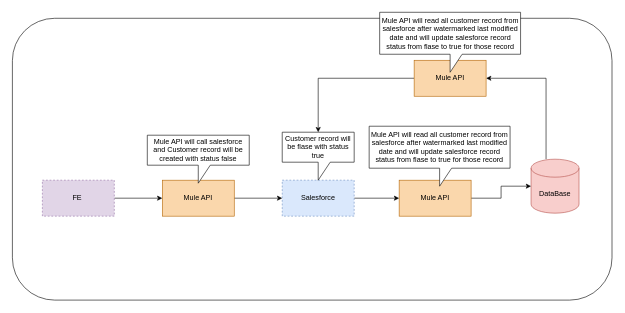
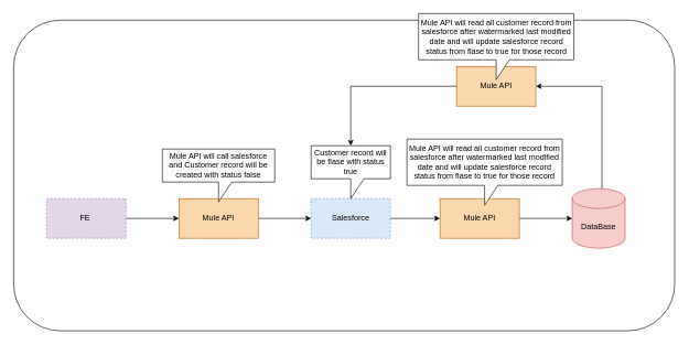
  <mxCell id="0" />
  <mxCell id="1" parent="0" />
  <mxCell id="2" value="" style="rounded=1;whiteSpace=wrap;html=1;" parent="1" vertex="1"><mxGeometry x="20" y="30" width="1000" height="470" as="geometry" /></mxCell>
  <mxCell id="3" value="" style="edgeStyle=orthogonalEdgeStyle;rounded=0;orthogonalLoop=1;jettySize=auto;html=1;" parent="1" source="4" target="6" edge="1"><mxGeometry relative="1" as="geometry" /></mxCell>
  <mxCell id="4" value="FE&amp;nbsp;" style="rounded=0;whiteSpace=wrap;html=1;fillColor=#e1d5e7;strokeColor=#9673a6;dashed=1;" parent="1" vertex="1"><mxGeometry x="70" y="300" width="120" height="60" as="geometry" /></mxCell>
  <mxCell id="5" value="" style="edgeStyle=orthogonalEdgeStyle;rounded=0;orthogonalLoop=1;jettySize=auto;html=1;" parent="1" source="6" target="8" edge="1"><mxGeometry relative="1" as="geometry" /></mxCell>
  <mxCell id="6" value="Mule API" style="rounded=0;whiteSpace=wrap;html=1;fillColor=#fad7ac;strokeColor=#b46504;" parent="1" vertex="1"><mxGeometry x="270" y="300" width="120" height="60" as="geometry" /></mxCell>
  <mxCell id="7" style="edgeStyle=orthogonalEdgeStyle;rounded=0;orthogonalLoop=1;jettySize=auto;html=1;" edge="1" parent="1" source="8" target="13"><mxGeometry relative="1" as="geometry" /></mxCell>
  <mxCell id="8" value="Salesforce" style="rounded=0;whiteSpace=wrap;html=1;fillColor=#dae8fc;strokeColor=#6c8ebf;dashed=1;" parent="1" vertex="1"><mxGeometry x="470" y="300" width="120" height="60" as="geometry" /></mxCell>
  <mxCell id="9" value="Customer record will be flase with status true" style="shape=callout;whiteSpace=wrap;html=1;perimeter=calloutPerimeter;" parent="1" vertex="1"><mxGeometry x="470" y="220" width="120" height="80" as="geometry" /></mxCell>
  <mxCell id="10" style="edgeStyle=orthogonalEdgeStyle;rounded=0;orthogonalLoop=1;jettySize=auto;html=1;entryX=1;entryY=0.5;entryDx=0;entryDy=0;" edge="1" parent="1" source="11" target="15"><mxGeometry relative="1" as="geometry"><Array as="points"><mxPoint x="910" y="130" /></Array></mxGeometry></mxCell>
- <mxCell id="11" value="DataBase" style="shape=cylinder3;whiteSpace=wrap;html=1;boundedLbl=1;backgroundOutline=1;size=15;fillColor=#f8cecc;strokeColor=#b85450;" vertex="1" parent="1"><mxGeometry x="885" y="265" width="80" height="90" as="geometry" /></mxCell>
+ <mxCell id="11" value="DataBase" style="shape=cylinder3;whiteSpace=wrap;html=1;boundedLbl=1;backgroundOutline=1;size=15;fillColor=#f8cecc;strokeColor=#b85450;" vertex="1" parent="1"><mxGeometry x="865" y="285" width="80" height="90" as="geometry" /></mxCell>
  <mxCell id="12" style="edgeStyle=orthogonalEdgeStyle;rounded=0;orthogonalLoop=1;jettySize=auto;html=1;entryX=0;entryY=0.5;entryDx=0;entryDy=0;entryPerimeter=0;" edge="1" parent="1" source="13" target="11"><mxGeometry relative="1" as="geometry" /></mxCell>
  <mxCell id="13" value="Mule API" style="rounded=0;whiteSpace=wrap;html=1;fillColor=#fad7ac;strokeColor=#b46504;" vertex="1" parent="1"><mxGeometry x="665" y="300" width="120" height="60" as="geometry" /></mxCell>
  <mxCell id="14" style="edgeStyle=orthogonalEdgeStyle;rounded=0;orthogonalLoop=1;jettySize=auto;html=1;" edge="1" parent="1" source="15" target="9"><mxGeometry relative="1" as="geometry" /></mxCell>
  <mxCell id="15" value="Mule API" style="rounded=0;whiteSpace=wrap;html=1;fillColor=#fad7ac;strokeColor=#b46504;" vertex="1" parent="1"><mxGeometry x="690" y="100" width="120" height="60" as="geometry" /></mxCell>
  <mxCell id="16" value="Mule API will read all customer record from salesforce after watermarked last modified date and will update salesforce record status from flase to true for those record" style="shape=callout;whiteSpace=wrap;html=1;perimeter=calloutPerimeter;" vertex="1" parent="1"><mxGeometry x="615" y="210" width="235" height="100" as="geometry" /></mxCell>
  <mxCell id="17" value="Mule API will call salesforce and Customer record will be created with status false" style="shape=callout;whiteSpace=wrap;html=1;perimeter=calloutPerimeter;" vertex="1" parent="1"><mxGeometry x="245" y="225" width="170" height="80" as="geometry" /></mxCell>
  <mxCell id="18" value="Mule API will read all customer record from salesforce after watermarked last modified date and will update salesforce record status from flase to true for those record" style="shape=callout;whiteSpace=wrap;html=1;perimeter=calloutPerimeter;" vertex="1" parent="1"><mxGeometry x="632.5" y="20" width="235" height="100" as="geometry" /></mxCell>
